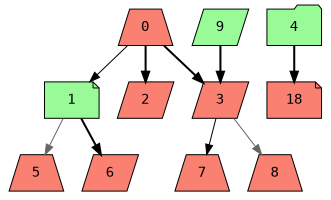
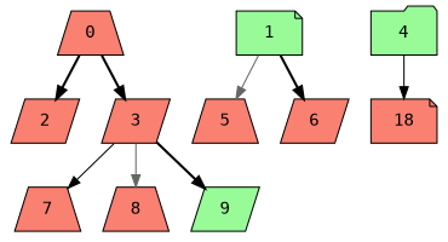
  digraph {
    fontname="DejaVu Sans Mono"
    node [Processor=1 Weight=20 fillcolor=salmon fontname="DejaVu Sans Mono" shape=trapezium style=filled]
    edge [Weight=7 color=black fontname="DejaVu Sans Mono" style=solid]
    0 [Start=0 Weight=50]
    1 [Start=50 Weight=70 fillcolor=palegreen shape=note]
    2 [Processor=2 Start=57 Weight=90 shape=parallelogram]
    3 [Processor=3 Start=54 Weight=100 shape=parallelogram]
    5 [Start=160]
    6 [Processor=4 Start=125 Weight=100 shape=parallelogram]
    7 [Processor=2 Start=147 Weight=80]
    8 [Processor=3 Start=154 Weight=50]
    9 [Start=180 fillcolor=palegreen shape=parallelogram]
    4 [Start=120 Weight=40 fillcolor=palegreen shape=folder]
    n11 [Start=200 label=18 shape=note]
-   0 -> 1 [Weight=9]
    0 -> 2 [style=bold]
    0 -> 3 [Weight=4 style=bold]
    1 -> 5 [color=gray40]
    1 -> 6 [Weight=5 style=bold]
    3 -> 7 [Weight=5]
    3 -> 8 [Weight=3 color=gray40]
-   9 -> 3 [Weight=10 style=bold]
-   4 -> n11 [Weight=4 style=bold]
+   3 -> 9 [Weight=10 style=bold]
+   4 -> n11 [Weight=4]
  }
